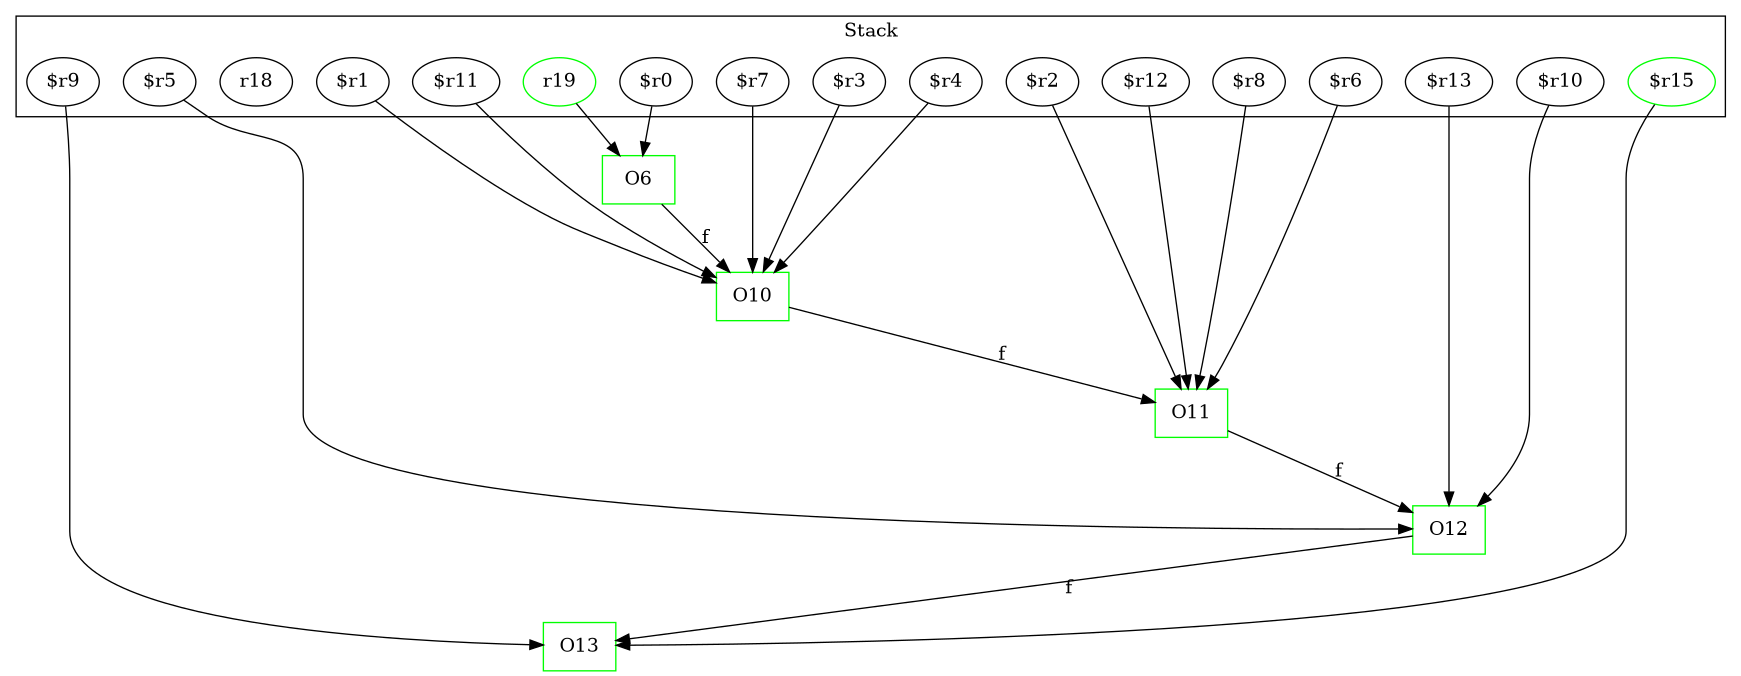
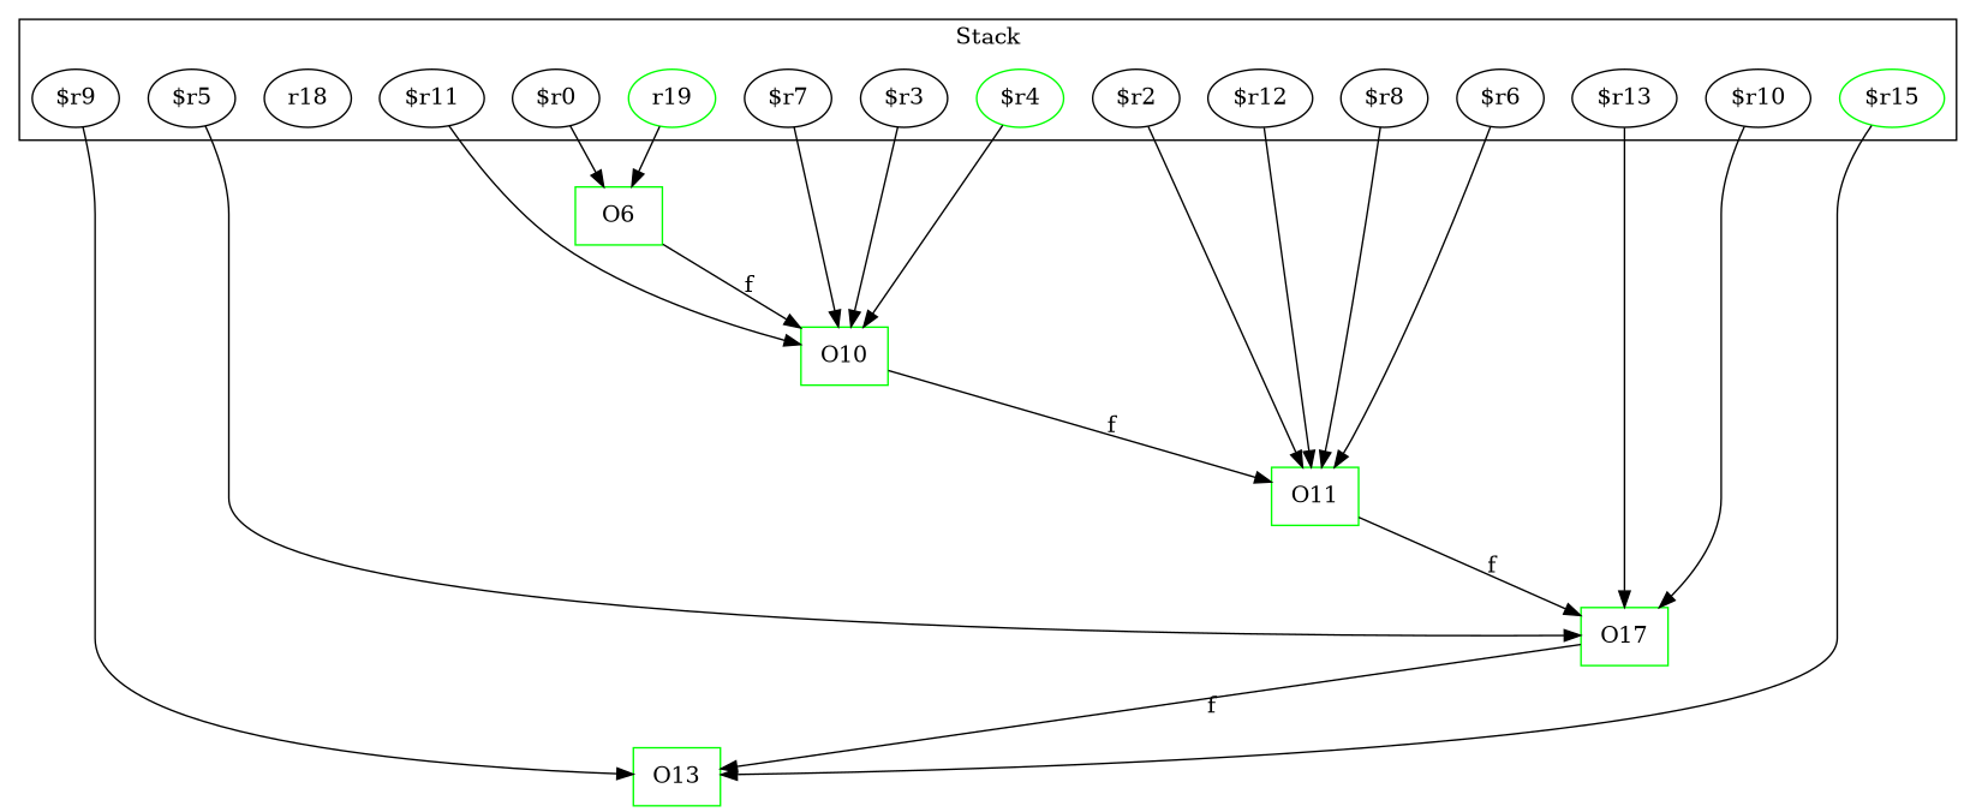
  digraph {
    rankDir=LR
    "$r13"
    "$r12"
    "$r11"
    "$r10"
    "$r9"
    "$r7"
    "$r8"
    "$r5"
    "$r6"
    "$r3"
-   "$r4"
-   "$r1"
+   "$r4" [color=green]
    "$r2"
    "$r0"
    r18
    r19 [color=green]
    "$r15" [color=green]
-   O12 [color=green shape=box]
+   O12 [color=green shape=box label=O17]
    O11 [color=green shape=box]
    O10 [color=green shape=box]
    O13 [color=green shape=box]
    n22 [color=green label=O6 shape=box]
    subgraph cluster_1 {
      label=Stack
      "$r13"
      "$r12"
      "$r11"
      "$r10"
      "$r9"
      "$r7"
      "$r8"
      "$r5"
      "$r6"
      "$r3"
      "$r4"
-     "$r1"
      "$r2"
      "$r0"
      r18
      r19
      "$r15"
    }
    "$r13" -> O12
    "$r12" -> O11
    "$r11" -> O10
    "$r10" -> O12
    "$r9" -> O13
    "$r7" -> O10
    "$r8" -> O11
    "$r5" -> O12
    "$r6" -> O11
    "$r3" -> O10
    "$r4" -> O10
-   "$r1" -> O10
    "$r2" -> O11
    "$r0" -> n22
    r19 -> n22
    "$r15" -> O13
    O12 -> O13 [label=f weight=0.2]
    O11 -> O12 [label=f weight=0.2]
    O10 -> O11 [label=f weight=0.2]
    n22 -> O10 [label=f weight=0.2]
  }
